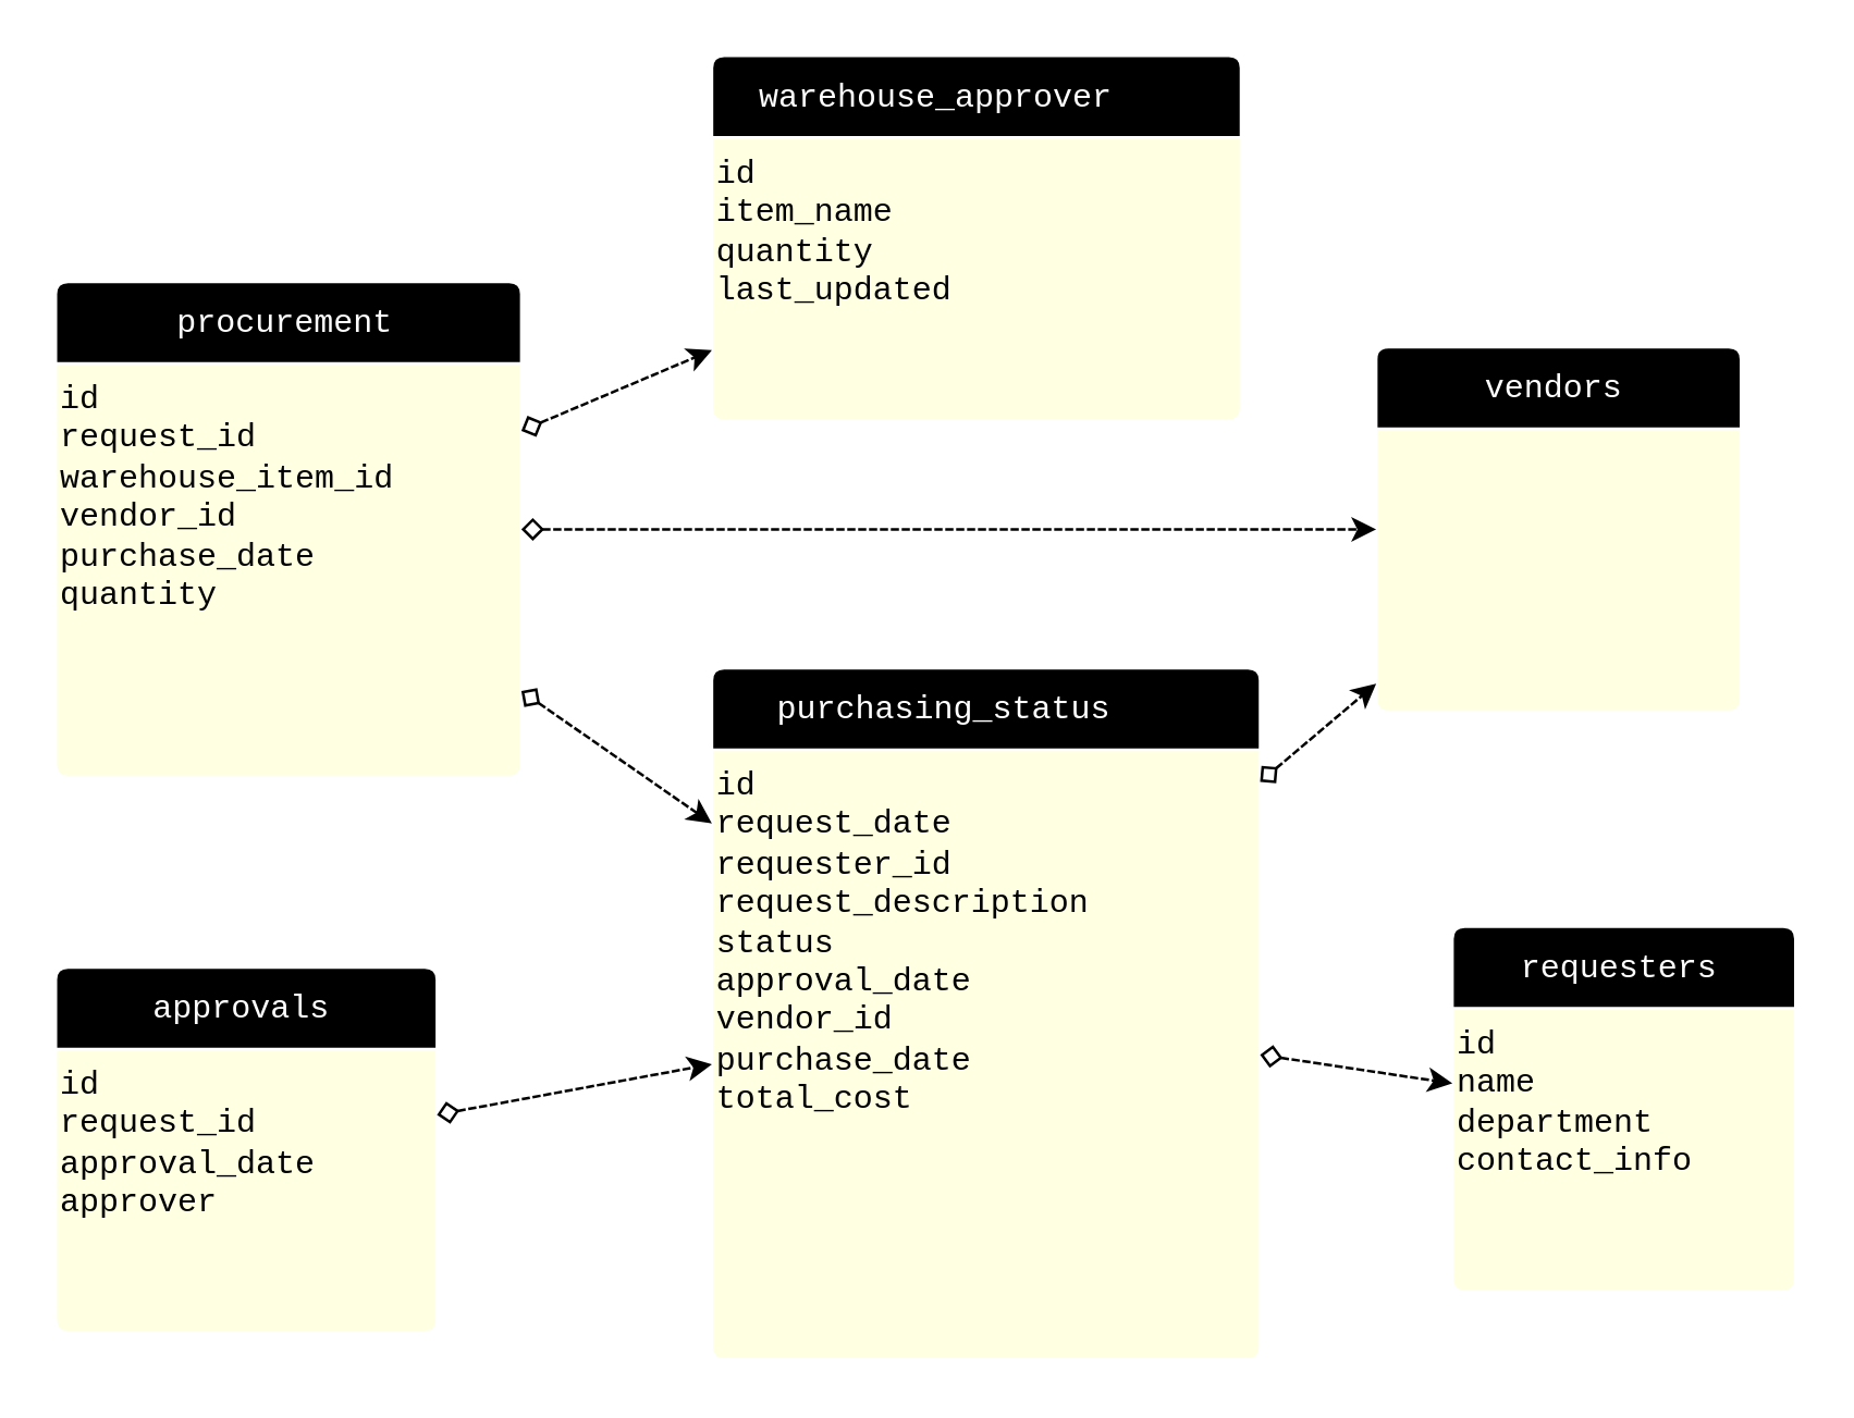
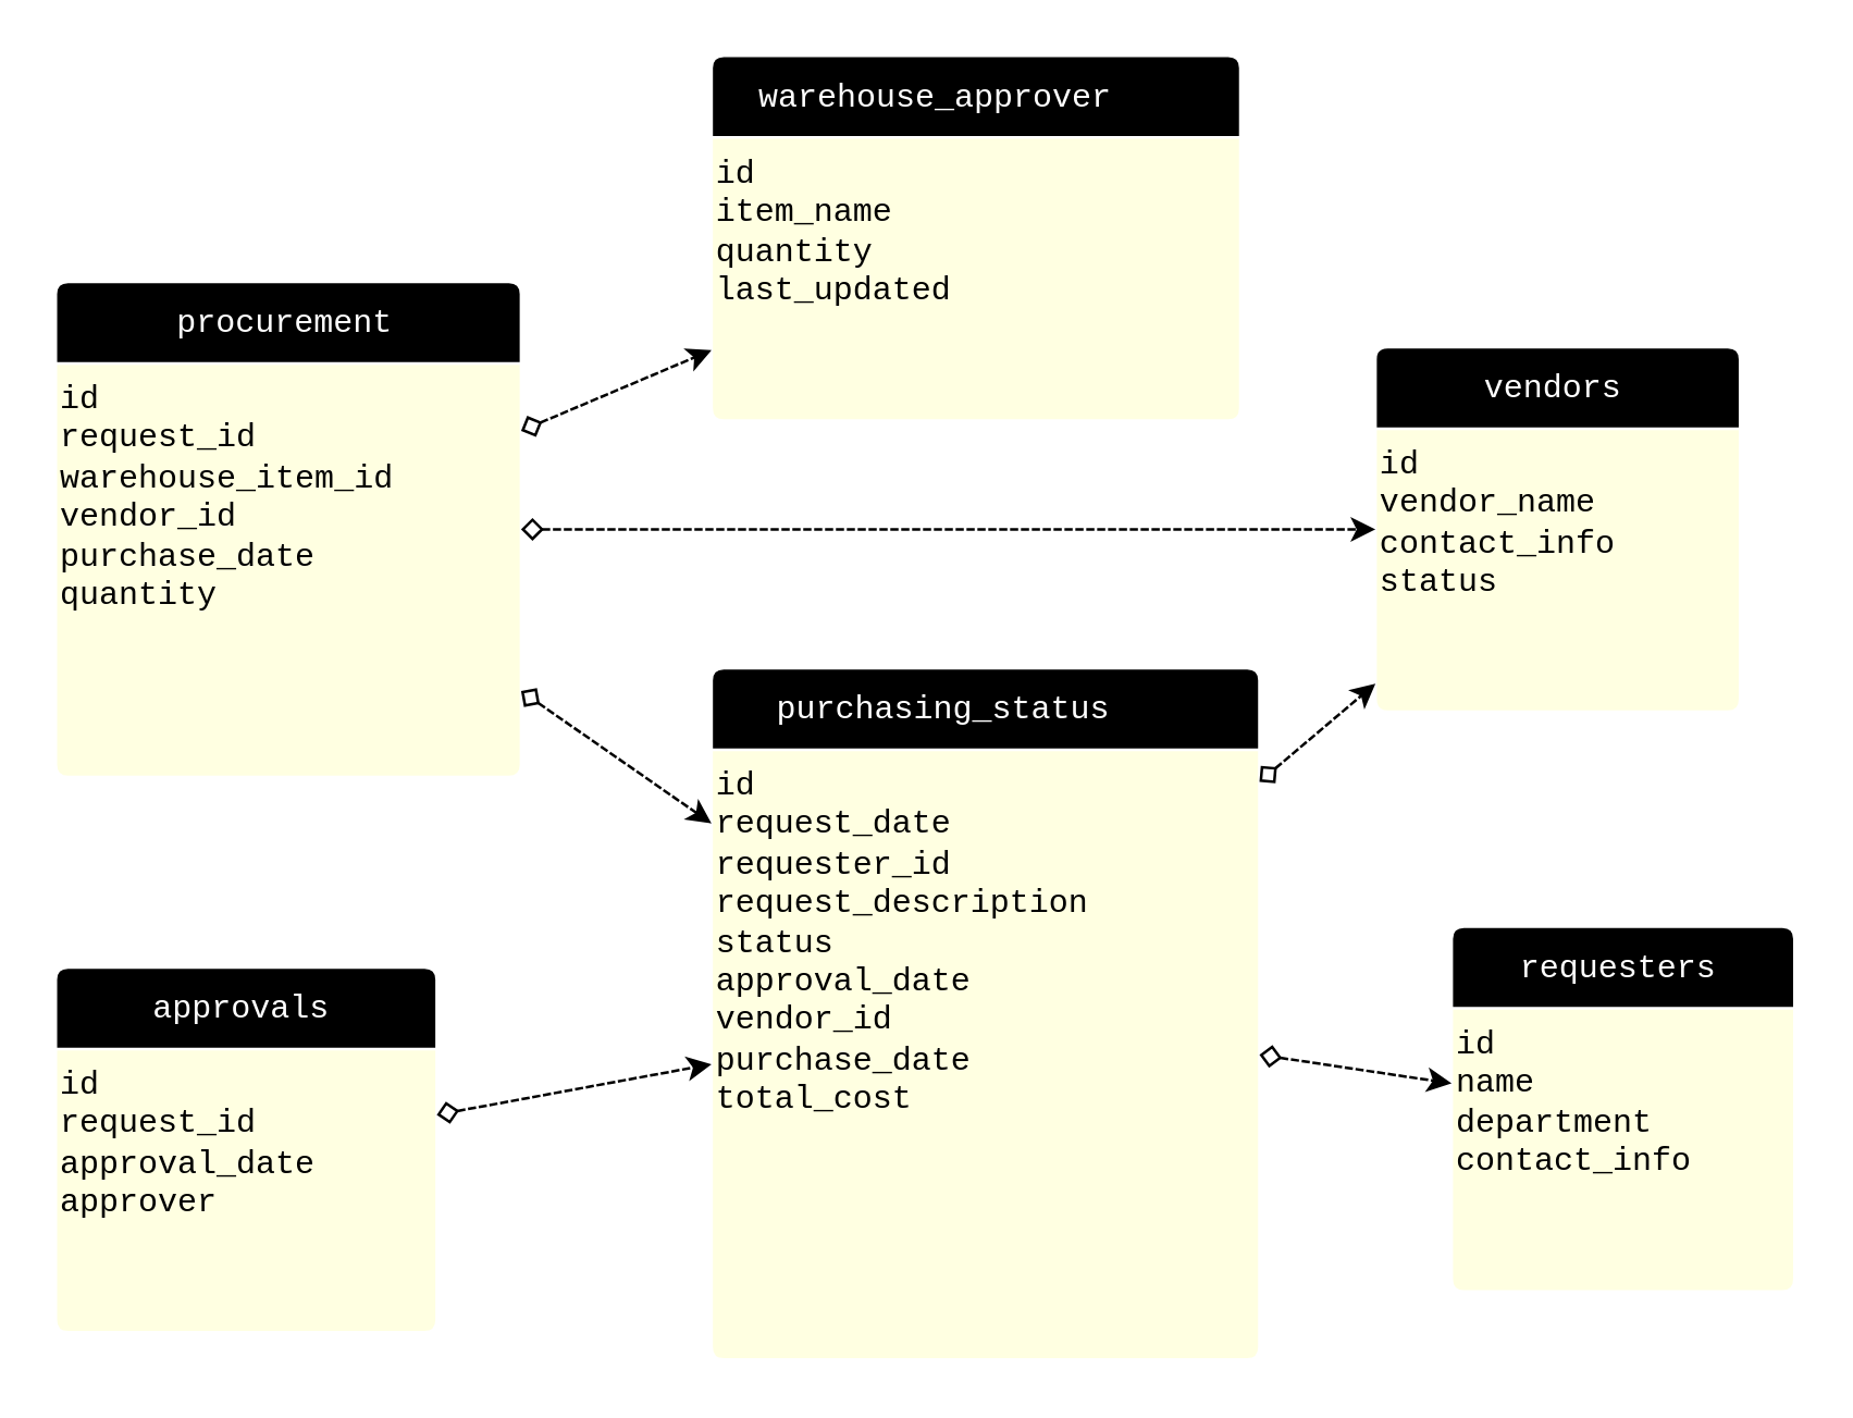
  <mxCell id="0" />
  <mxCell id="1" parent="0" />
  <mxCell id="2" style="graphMlID=entity0;gradientDirection=east;shape=swimlane;startSize=30;rounded=1;arcSize=5;collapsible=0;fillColor=undefined;strokeColor=#ffffff;strokeWidth=1.0;swimlaneFillColor=#FFFFE1" vertex="1" parent="1"><mxGeometry x="20" y="355" width="140" height="134" as="geometry" /></mxCell>
  <mxCell id="3" value="id&lt;br/&gt;request_id&lt;br/&gt;approval_date&lt;br/&gt;approver&amp;#x9;&amp;#x9;&amp;#x9;&amp;#x9;&amp;#x9;&amp;#x9;" style="text;html=1;spacing=0;align=left;fontFamily=courier;fontSize=12;fontStyle=0;=center;fontColor=#000000" vertex="1" parent="2"><mxGeometry x="2" y="31.668" width="136" height="76" as="geometry" /></mxCell>
  <mxCell id="4" value="approvals" style="text;html=1;spacing=0;align=center;fontFamily=courier;fontSize=12;fontStyle=0;=center;fontColor=#ffffff" vertex="1" parent="2"><mxGeometry y="4" width="136" height="26" as="geometry" /></mxCell>
  <mxCell id="5" style="graphMlID=entity1;gradientDirection=east;shape=swimlane;startSize=30;rounded=1;arcSize=5;collapsible=0;fillColor=undefined;strokeColor=#ffffff;strokeWidth=1.0;swimlaneFillColor=#FFFFE1" vertex="1" parent="1"><mxGeometry x="20" y="103" width="171" height="182" as="geometry" /></mxCell>
  <mxCell id="6" value="id&lt;br/&gt;request_id&lt;br/&gt;warehouse_item_id&lt;br/&gt;vendor_id&lt;br/&gt;purchase_date&lt;br/&gt;quantity&amp;#x9;&amp;#x9;&amp;#x9;&amp;#x9;&amp;#x9;&amp;#x9;" style="text;html=1;spacing=0;align=left;fontFamily=courier;fontSize=12;fontStyle=0;=center;fontColor=#000000" vertex="1" parent="5"><mxGeometry x="2" y="31.668" width="167" height="124" as="geometry" /></mxCell>
  <mxCell id="7" value="procurement" style="text;html=1;spacing=0;align=center;fontFamily=courier;fontSize=12;fontStyle=0;=center;fontColor=#ffffff" vertex="1" parent="5"><mxGeometry y="4" width="167" height="26" as="geometry" /></mxCell>
  <mxCell id="8" style="graphMlID=entity2;gradientDirection=east;shape=swimlane;startSize=30;rounded=1;arcSize=5;collapsible=0;fillColor=undefined;strokeColor=#ffffff;strokeWidth=1.0;swimlaneFillColor=#FFFFE1" vertex="1" parent="1"><mxGeometry x="261" y="245" width="201.36" height="254" as="geometry" /></mxCell>
  <mxCell id="9" value="id&lt;br/&gt;request_date&lt;br/&gt;requester_id&lt;br/&gt;request_description&lt;br/&gt;status&lt;br/&gt;approval_date&lt;br/&gt;vendor_id&lt;br/&gt;purchase_date&lt;br/&gt;total_cost&amp;#x9;&amp;#x9;&amp;#x9;&amp;#x9;&amp;#x9;&amp;#x9;" style="text;html=1;spacing=0;align=left;fontFamily=courier;fontSize=12;fontStyle=0;=center;fontColor=#000000" vertex="1" parent="8"><mxGeometry x="2" y="31.668" width="170" height="196" as="geometry" /></mxCell>
  <mxCell id="10" value="purchasing_status" style="text;html=1;spacing=0;align=center;fontFamily=courier;fontSize=12;fontStyle=0;=center;fontColor=#ffffff" vertex="1" parent="8"><mxGeometry y="4" width="170" height="26" as="geometry" /></mxCell>
  <mxCell id="11" style="graphMlID=entity3;gradientDirection=east;shape=swimlane;startSize=30;rounded=1;arcSize=5;collapsible=0;fillColor=undefined;strokeColor=#ffffff;strokeWidth=1.0;swimlaneFillColor=#FFFFE1" vertex="1" parent="1"><mxGeometry x="533" y="340" width="126" height="134" as="geometry" /></mxCell>
  <mxCell id="12" value="id&lt;br/&gt;name&lt;br/&gt;department&lt;br/&gt;contact_info&amp;#x9;&amp;#x9;&amp;#x9;&amp;#x9;&amp;#x9;&amp;#x9;" style="text;html=1;spacing=0;align=left;fontFamily=courier;fontSize=12;fontStyle=0;=center;fontColor=#000000" vertex="1" parent="11"><mxGeometry x="2" y="31.668" width="122" height="76" as="geometry" /></mxCell>
  <mxCell id="13" value="requesters" style="text;html=1;spacing=0;align=center;fontFamily=courier;fontSize=12;fontStyle=0;=center;fontColor=#ffffff" vertex="1" parent="11"><mxGeometry y="4" width="122" height="26" as="geometry" /></mxCell>
  <mxCell id="14" style="graphMlID=entity4;gradientDirection=east;shape=swimlane;startSize=30;rounded=1;arcSize=5;collapsible=0;fillColor=undefined;strokeColor=#ffffff;strokeWidth=1.0;swimlaneFillColor=#FFFFE1" vertex="1" parent="1"><mxGeometry x="505" y="127" width="134" height="134" as="geometry" /></mxCell>
+ <mxCell id="15" value="id&lt;br/&gt;vendor_name&lt;br/&gt;contact_info&lt;br/&gt;status&amp;#x9;&amp;#x9;&amp;#x9;&amp;#x9;&amp;#x9;&amp;#x9;" style="text;html=1;spacing=0;align=left;fontFamily=courier;fontSize=12;fontStyle=0;=center;fontColor=#000000" vertex="1" parent="14"><mxGeometry x="2" y="31.668" width="130" height="76" as="geometry" /></mxCell>
  <mxCell id="16" value="vendors" style="text;html=1;spacing=0;align=center;fontFamily=courier;fontSize=12;fontStyle=0;=center;fontColor=#ffffff" vertex="1" parent="14"><mxGeometry y="4" width="130" height="26" as="geometry" /></mxCell>
  <mxCell id="17" style="graphMlID=entity5;gradientDirection=east;shape=swimlane;startSize=30;rounded=1;arcSize=5;collapsible=0;fillColor=undefined;strokeColor=#ffffff;strokeWidth=1.0;swimlaneFillColor=#FFFFE1" vertex="1" parent="1"><mxGeometry x="261" y="20" width="194.36" height="134" as="geometry" /></mxCell>
  <mxCell id="18" value="id&lt;br/&gt;item_name&lt;br/&gt;quantity&lt;br/&gt;last_updated&amp;#x9;&amp;#x9;&amp;#x9;&amp;#x9;&amp;#x9;&amp;#x9;" style="text;html=1;spacing=0;align=left;fontFamily=courier;fontSize=12;fontStyle=0;=center;fontColor=#000000" vertex="1" parent="17"><mxGeometry x="2" y="31.668" width="163" height="76" as="geometry" /></mxCell>
  <mxCell id="19" value="warehouse_approver" style="text;html=1;spacing=0;align=center;fontFamily=courier;fontSize=12;fontStyle=0;=center;fontColor=#ffffff" vertex="1" parent="17"><mxGeometry y="4" width="163" height="26" as="geometry" /></mxCell>
  <mxCell id="20" value="" style="graphMlID=edge0-0;rounded=0;endArrow=classic;strokeColor=#000000;dashed=1;dashPattern=3 1;strokeWidth=1.0;startArrow=diamond;startFill=0;endFill=1" edge="1" parent="1" source="2" target="8"><mxGeometry relative="1" as="geometry" /></mxCell>
  <mxCell id="21" value="" style="graphMlID=edge1-0;rounded=0;endArrow=classic;strokeColor=#000000;dashed=1;dashPattern=3 1;strokeWidth=1.0;startArrow=diamond;startFill=0;endFill=1" edge="1" parent="1" source="5" target="8"><mxGeometry relative="1" as="geometry" /></mxCell>
  <mxCell id="22" value="" style="graphMlID=edge1-1;rounded=0;endArrow=classic;strokeColor=#000000;dashed=1;dashPattern=3 1;strokeWidth=1.0;startArrow=diamond;startFill=0;endFill=1" edge="1" parent="1" source="5" target="14"><mxGeometry relative="1" as="geometry" /></mxCell>
  <mxCell id="23" value="" style="graphMlID=edge1-2;rounded=0;endArrow=classic;strokeColor=#000000;dashed=1;dashPattern=3 1;strokeWidth=1.0;startArrow=diamond;startFill=0;endFill=1" edge="1" parent="1" source="5" target="17"><mxGeometry relative="1" as="geometry" /></mxCell>
  <mxCell id="24" value="" style="graphMlID=edge2-0;rounded=0;endArrow=classic;strokeColor=#000000;dashed=1;dashPattern=3 1;strokeWidth=1.0;startArrow=diamond;startFill=0;endFill=1" edge="1" parent="1" source="8" target="11"><mxGeometry relative="1" as="geometry" /></mxCell>
  <mxCell id="25" value="" style="graphMlID=edge2-1;rounded=0;endArrow=classic;strokeColor=#000000;dashed=1;dashPattern=3 1;strokeWidth=1.0;startArrow=diamond;startFill=0;endFill=1" edge="1" parent="1" source="8" target="14"><mxGeometry relative="1" as="geometry" /></mxCell>
